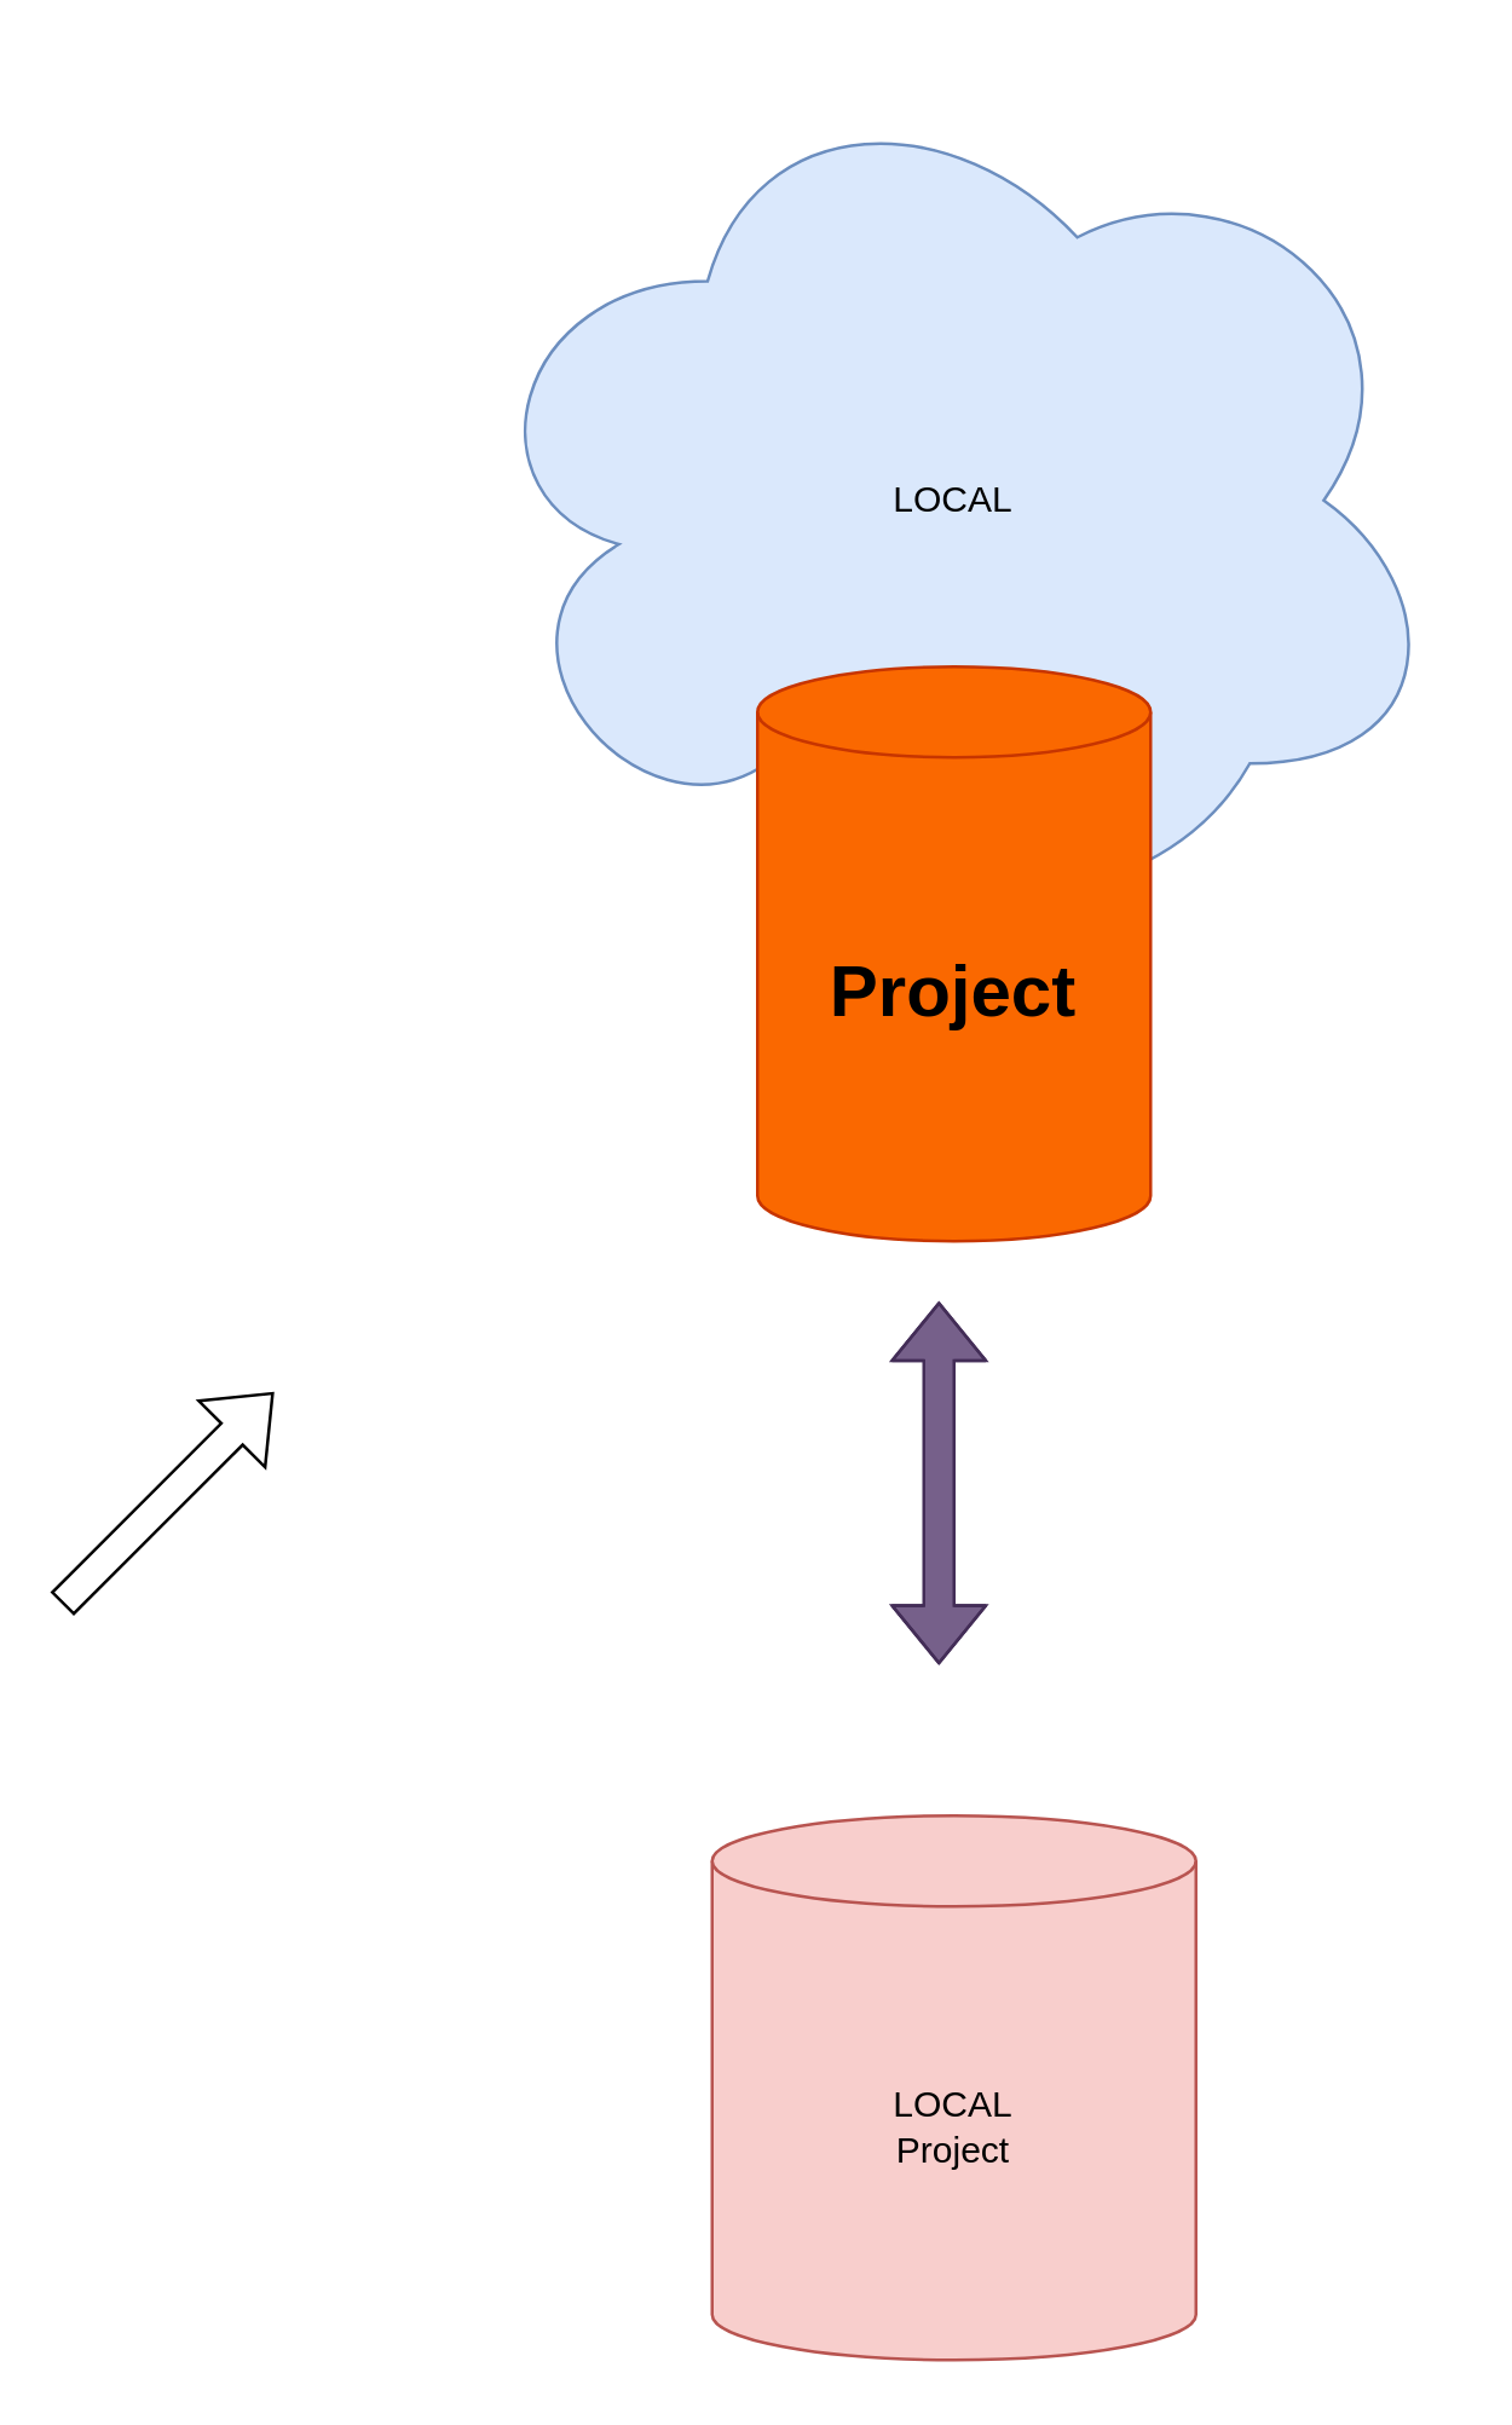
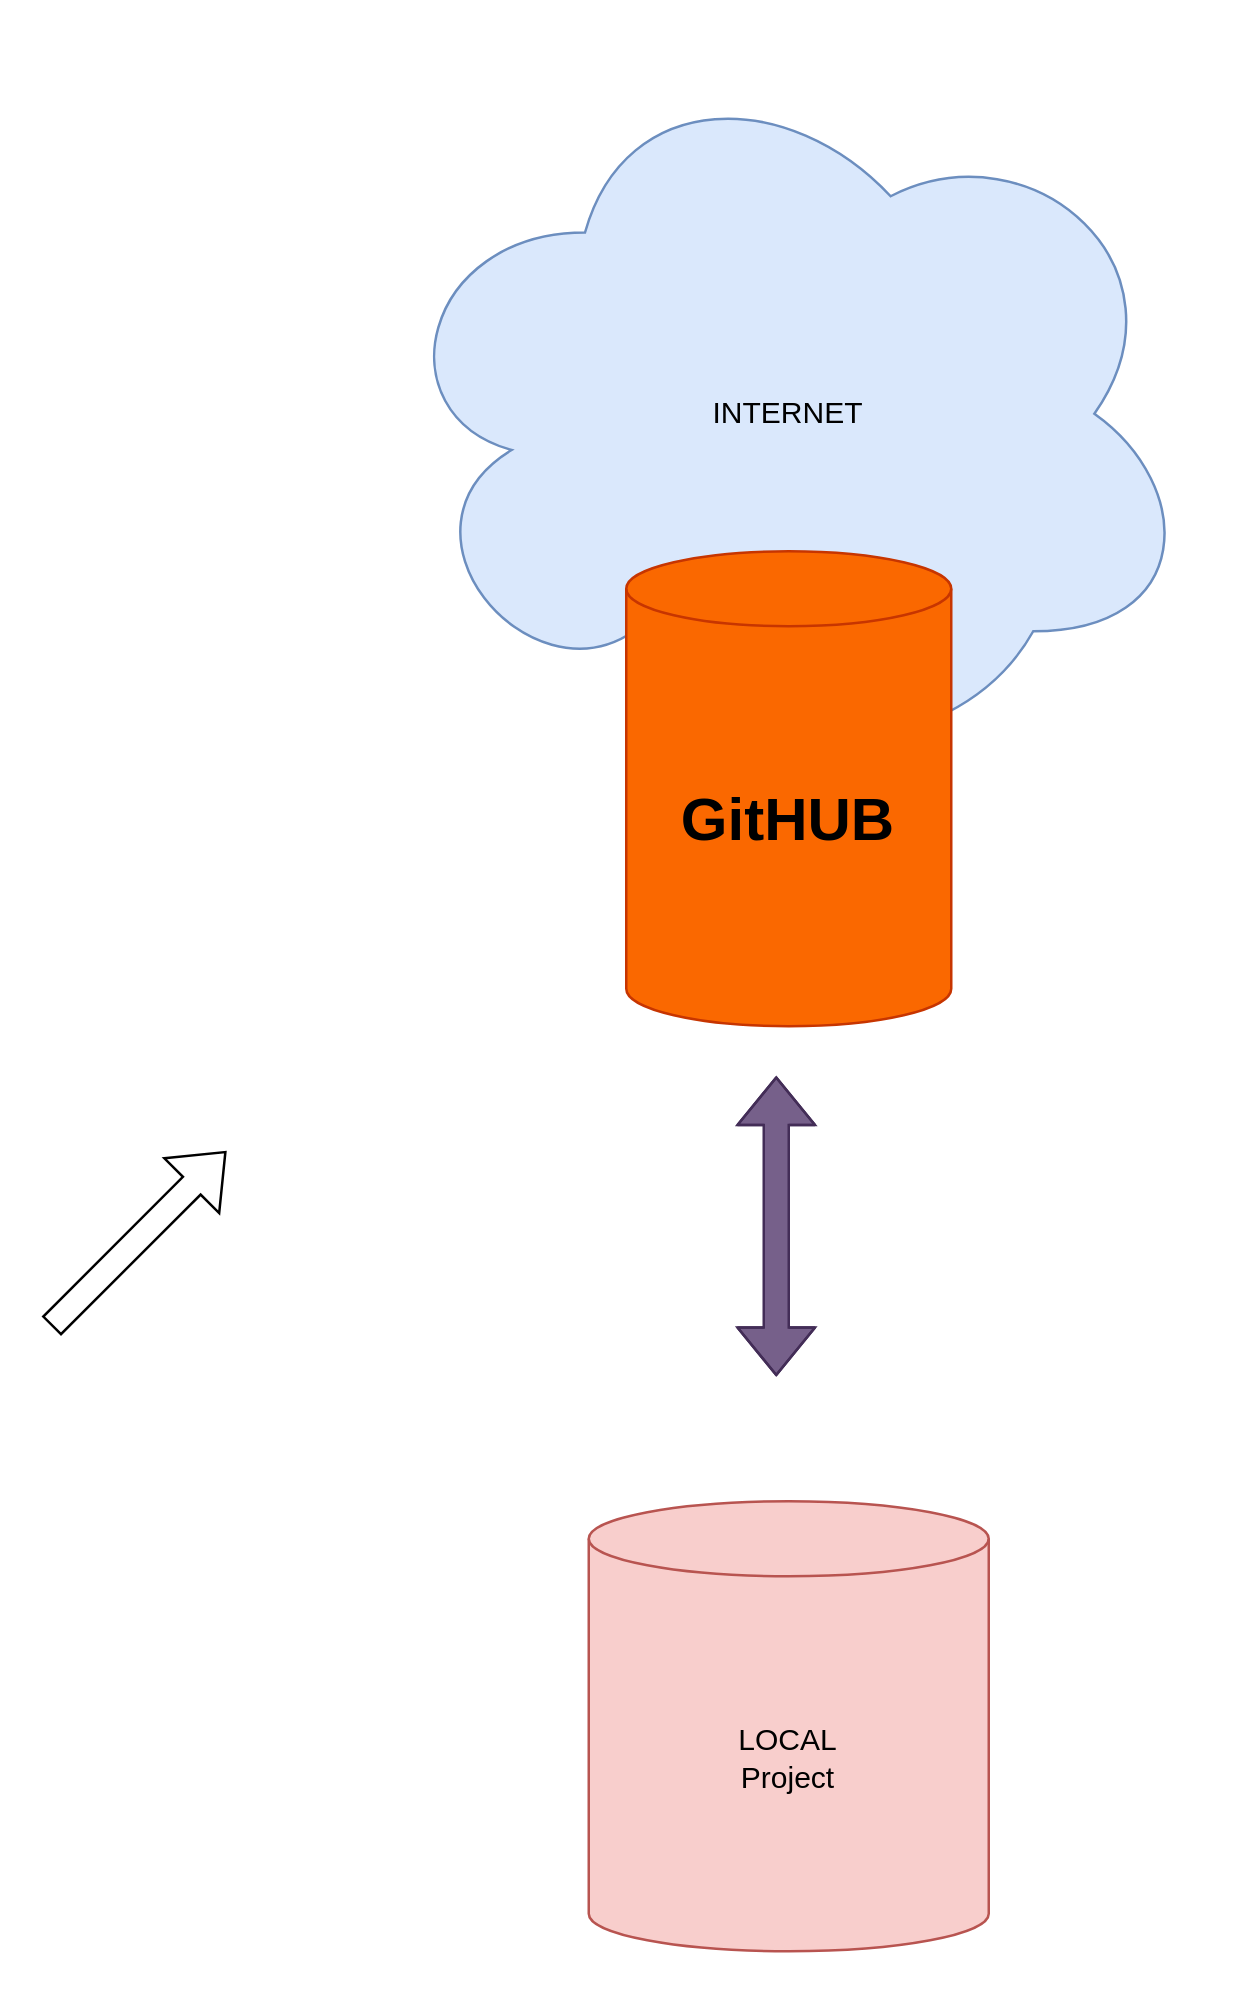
  <mxCell id="0" />
  <mxCell id="1" parent="0" />
  <mxCell id="2" value="LOCAL&lt;br&gt;Project" style="shape=cylinder3;whiteSpace=wrap;html=1;boundedLbl=1;backgroundOutline=1;size=15;fillColor=#f8cecc;strokeColor=#b85450;" parent="1" vertex="1"><mxGeometry x="235" y="600" width="160" height="180" as="geometry" /></mxCell>
- <mxCell id="3" value="LOCAL" style="ellipse;shape=cloud;whiteSpace=wrap;html=1;fillColor=#dae8fc;strokeColor=#6c8ebf;" parent="1" vertex="1"><mxGeometry x="152" y="20" width="326" height="290" as="geometry" /></mxCell>
- <mxCell id="4" value="&lt;font style=&quot;font-size: 24px&quot;&gt;&lt;b&gt;Project&lt;/b&gt;&lt;/font&gt;" style="shape=cylinder3;whiteSpace=wrap;html=1;boundedLbl=1;backgroundOutline=1;size=15;fillColor=#fa6800;strokeColor=#C73500;fontColor=#000000;" parent="1" vertex="1"><mxGeometry x="250" y="220" width="130" height="190" as="geometry" /></mxCell>
+ <mxCell id="3" value="INTERNET" style="ellipse;shape=cloud;whiteSpace=wrap;html=1;fillColor=#dae8fc;strokeColor=#6c8ebf;" parent="1" vertex="1"><mxGeometry x="152" y="20" width="326" height="290" as="geometry" /></mxCell>
+ <mxCell id="4" value="&lt;font style=&quot;font-size: 24px&quot;&gt;&lt;b&gt;GitHUB&lt;/b&gt;&lt;/font&gt;" style="shape=cylinder3;whiteSpace=wrap;html=1;boundedLbl=1;backgroundOutline=1;size=15;fillColor=#fa6800;strokeColor=#C73500;fontColor=#000000;" parent="1" vertex="1"><mxGeometry x="250" y="220" width="130" height="190" as="geometry" /></mxCell>
  <mxCell id="5" value="" style="shape=flexArrow;endArrow=classic;startArrow=classic;html=1;rounded=0;fontSize=24;fillColor=#76608a;strokeColor=#432D57;" parent="1" edge="1"><mxGeometry width="100" height="100" relative="1" as="geometry"><mxPoint x="310" y="550" as="sourcePoint" /><mxPoint x="310" y="430" as="targetPoint" /><Array as="points"><mxPoint x="310" y="490" /></Array></mxGeometry></mxCell>
  <mxCell id="6" value="" style="shape=flexArrow;endArrow=classic;html=1;rounded=0;fontSize=24;" edge="1" parent="1"><mxGeometry width="50" height="50" relative="1" as="geometry"><mxPoint x="20" y="530" as="sourcePoint" /><mxPoint x="90" y="460" as="targetPoint" /></mxGeometry></mxCell>
